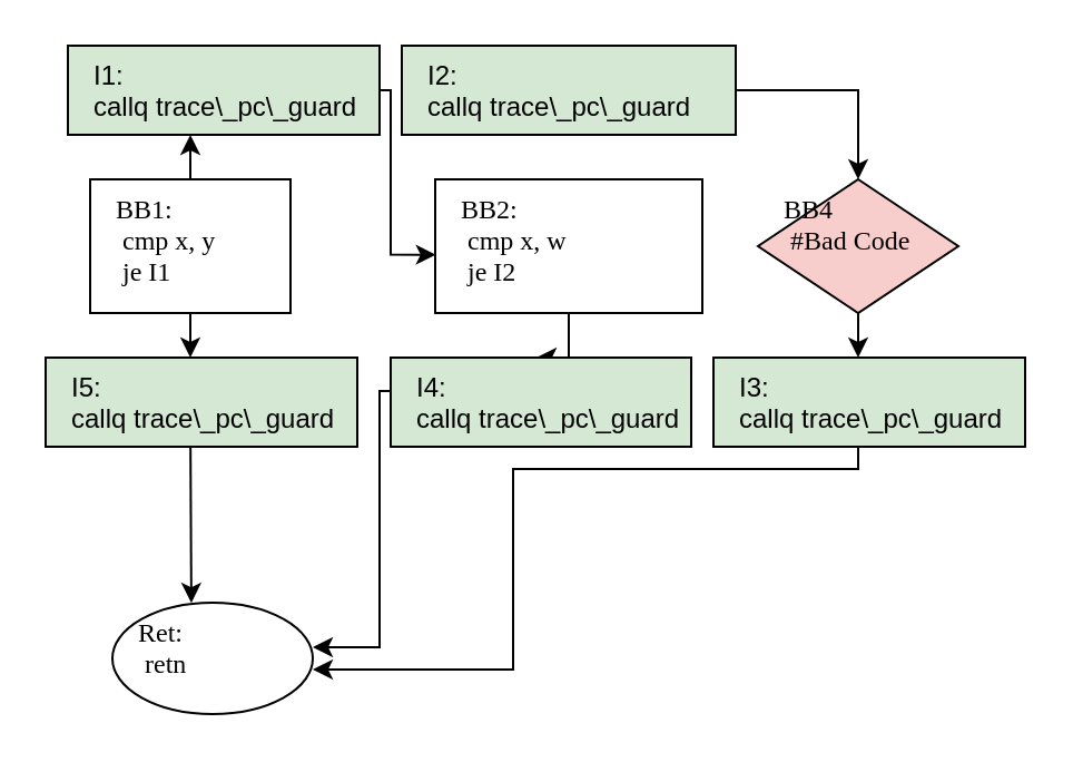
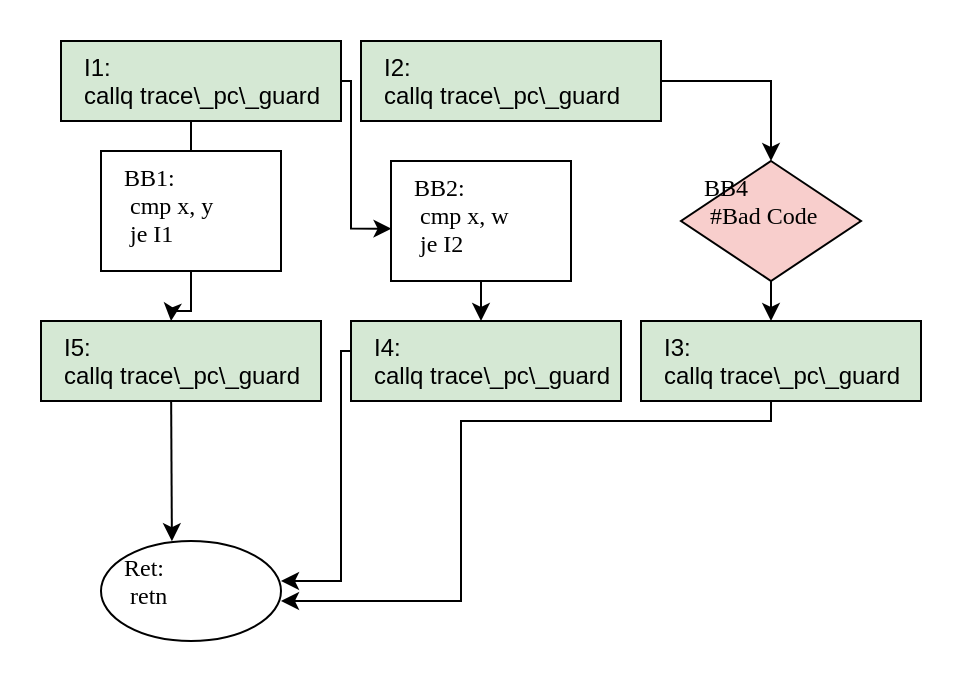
  <mxCell id="0" />
  <mxCell id="1" parent="0" />
  <mxCell id="2" value="" style="edgeStyle=orthogonalEdgeStyle;rounded=0;orthogonalLoop=1;jettySize=auto;html=1;fontFamily=Lucida Console;" edge="1" parent="1" source="4"><mxGeometry relative="1" as="geometry"><mxPoint x="85.019" y="60" as="targetPoint" /></mxGeometry></mxCell>
  <mxCell id="3" value="" style="edgeStyle=orthogonalEdgeStyle;rounded=0;orthogonalLoop=1;jettySize=auto;html=1;fontFamily=Lucida Console;" edge="1" parent="1" source="4"><mxGeometry relative="1" as="geometry"><mxPoint x="85.019" y="160" as="targetPoint" /></mxGeometry></mxCell>
- <mxCell id="4" value="BB1:&#10; cmp x, y&#10; je I1&#10;" style="rounded=0;strokeColor=#000000;fillColor=none;align=left;fontFamily=Lucida Console;verticalAlign=top;spacingLeft=10;" vertex="1" parent="1"><mxGeometry x="40" y="80" width="90" height="60" as="geometry" /></mxCell>
+ <mxCell id="4" value="BB1:&#10; cmp x, y&#10; je I1&#10;" style="rounded=0;strokeColor=#000000;fillColor=none;align=left;fontFamily=Lucida Console;verticalAlign=top;spacingLeft=10;" vertex="1" parent="1"><mxGeometry x="50" y="75" width="90" height="60" as="geometry" /></mxCell>
  <mxCell id="5" value="" style="edgeStyle=orthogonalEdgeStyle;rounded=0;orthogonalLoop=1;jettySize=auto;html=1;fontFamily=Lucida Console;" edge="1" parent="1" source="6"><mxGeometry relative="1" as="geometry"><mxPoint x="240" y="160" as="targetPoint" /></mxGeometry></mxCell>
- <mxCell id="6" value="BB2:&#10; cmp x, w&#10; je I2" style="rounded=0;strokeColor=#000000;fillColor=none;align=left;fontFamily=Lucida Console;verticalAlign=top;spacingLeft=10;" vertex="1" parent="1"><mxGeometry x="195" y="80" width="120" height="60" as="geometry" /></mxCell>
+ <mxCell id="6" value="BB2:&#10; cmp x, w&#10; je I2" style="rounded=0;strokeColor=#000000;fillColor=none;align=left;fontFamily=Lucida Console;verticalAlign=top;spacingLeft=10;" vertex="1" parent="1"><mxGeometry x="195" y="80" width="90" height="60" as="geometry" /></mxCell>
  <mxCell id="7" value="Ret:&#10; retn" style="ellipse;strokeColor=#000000;fillColor=none;align=left;fontFamily=Lucida Console;verticalAlign=top;spacingLeft=10;" vertex="1" parent="1"><mxGeometry x="50" y="270" width="90" height="50" as="geometry" /></mxCell>
  <mxCell id="8" style="edgeStyle=orthogonalEdgeStyle;rounded=0;orthogonalLoop=1;jettySize=auto;html=1;entryX=0.394;entryY=0.002;entryDx=0;entryDy=0;entryPerimeter=0;fontFamily=Lucida Console;" edge="1" parent="1" target="7"><mxGeometry relative="1" as="geometry"><mxPoint x="85.019" y="190" as="sourcePoint" /></mxGeometry></mxCell>
  <mxCell id="9" style="edgeStyle=orthogonalEdgeStyle;rounded=0;orthogonalLoop=1;jettySize=auto;html=1;entryX=1;entryY=0.4;entryDx=0;entryDy=0;entryPerimeter=0;fontFamily=Lucida Console;" edge="1" parent="1" target="7"><mxGeometry relative="1" as="geometry"><mxPoint x="175" y="175" as="sourcePoint" /><Array as="points"><mxPoint x="170" y="175" /><mxPoint x="170" y="290" /></Array></mxGeometry></mxCell>
  <mxCell id="10" value="" style="edgeStyle=orthogonalEdgeStyle;rounded=0;orthogonalLoop=1;jettySize=auto;html=1;fontFamily=Lucida Console;" edge="1" parent="1" source="11"><mxGeometry relative="1" as="geometry"><mxPoint x="385.019" y="160" as="targetPoint" /></mxGeometry></mxCell>
  <mxCell id="11" value="BB4&#10; #Bad Code" style="rhombus;strokeColor=#000000;fillColor=#F8CECC;align=left;fontFamily=Lucida Console;verticalAlign=top;spacingLeft=10;" vertex="1" parent="1"><mxGeometry x="340" y="80" width="90" height="60" as="geometry" /></mxCell>
  <mxCell id="12" style="edgeStyle=orthogonalEdgeStyle;rounded=0;orthogonalLoop=1;jettySize=auto;html=1;entryX=0.003;entryY=0.564;entryDx=0;entryDy=0;entryPerimeter=0;fontFamily=Lucida Console;exitX=1;exitY=0.5;exitDx=0;exitDy=0;" edge="1" parent="1" source="16" target="6"><mxGeometry relative="1" as="geometry"><mxPoint x="150" y="45" as="sourcePoint" /><Array as="points"><mxPoint x="175" y="40" /><mxPoint x="175" y="114" /></Array></mxGeometry></mxCell>
  <mxCell id="13" style="edgeStyle=orthogonalEdgeStyle;rounded=0;orthogonalLoop=1;jettySize=auto;html=1;entryX=0.5;entryY=0;entryDx=0;entryDy=0;fontFamily=Lucida Console;" edge="1" parent="1" source="14" target="11"><mxGeometry relative="1" as="geometry" /></mxCell>
  <mxCell id="14" value="I2:&#10;callq trace\_pc\_guard" style="rounded=0;strokeColor=#000000;fillColor=#D5E8D4;verticalAlign=top;align=left;spacingLeft=10;" vertex="1" parent="1"><mxGeometry x="180" y="20" width="150" height="40" as="geometry" /></mxCell>
  <mxCell id="15" style="edgeStyle=orthogonalEdgeStyle;rounded=0;orthogonalLoop=1;jettySize=auto;html=1;entryX=1;entryY=0.6;entryDx=0;entryDy=0;entryPerimeter=0;fontFamily=Lucida Console;" edge="1" parent="1" target="7"><mxGeometry relative="1" as="geometry"><mxPoint x="385.019" y="190" as="sourcePoint" /><Array as="points"><mxPoint x="385" y="210" /><mxPoint x="230" y="210" /><mxPoint x="230" y="300" /></Array></mxGeometry></mxCell>
  <mxCell id="16" value="I1:&#10;callq trace\_pc\_guard" style="rounded=0;strokeColor=#000000;fillColor=#D5E8D4;verticalAlign=top;align=left;spacingLeft=10;" vertex="1" parent="1"><mxGeometry x="30" y="20" width="140" height="40" as="geometry" /></mxCell>
  <mxCell id="17" value="I5:&#10;callq trace\_pc\_guard" style="rounded=0;strokeColor=#000000;fillColor=#D5E8D4;verticalAlign=top;align=left;spacingLeft=10;" vertex="1" parent="1"><mxGeometry x="20" y="160" width="140" height="40" as="geometry" /></mxCell>
  <mxCell id="18" value="I4:&#10;callq trace\_pc\_guard" style="rounded=0;strokeColor=#000000;fillColor=#D5E8D4;verticalAlign=top;align=left;spacingLeft=10;" vertex="1" parent="1"><mxGeometry x="175" y="160" width="135" height="40" as="geometry" /></mxCell>
  <mxCell id="19" value="I3:&#10;callq trace\_pc\_guard" style="rounded=0;strokeColor=#000000;fillColor=#D5E8D4;verticalAlign=top;align=left;spacingLeft=10;" vertex="1" parent="1"><mxGeometry x="320" y="160" width="140" height="40" as="geometry" /></mxCell>
